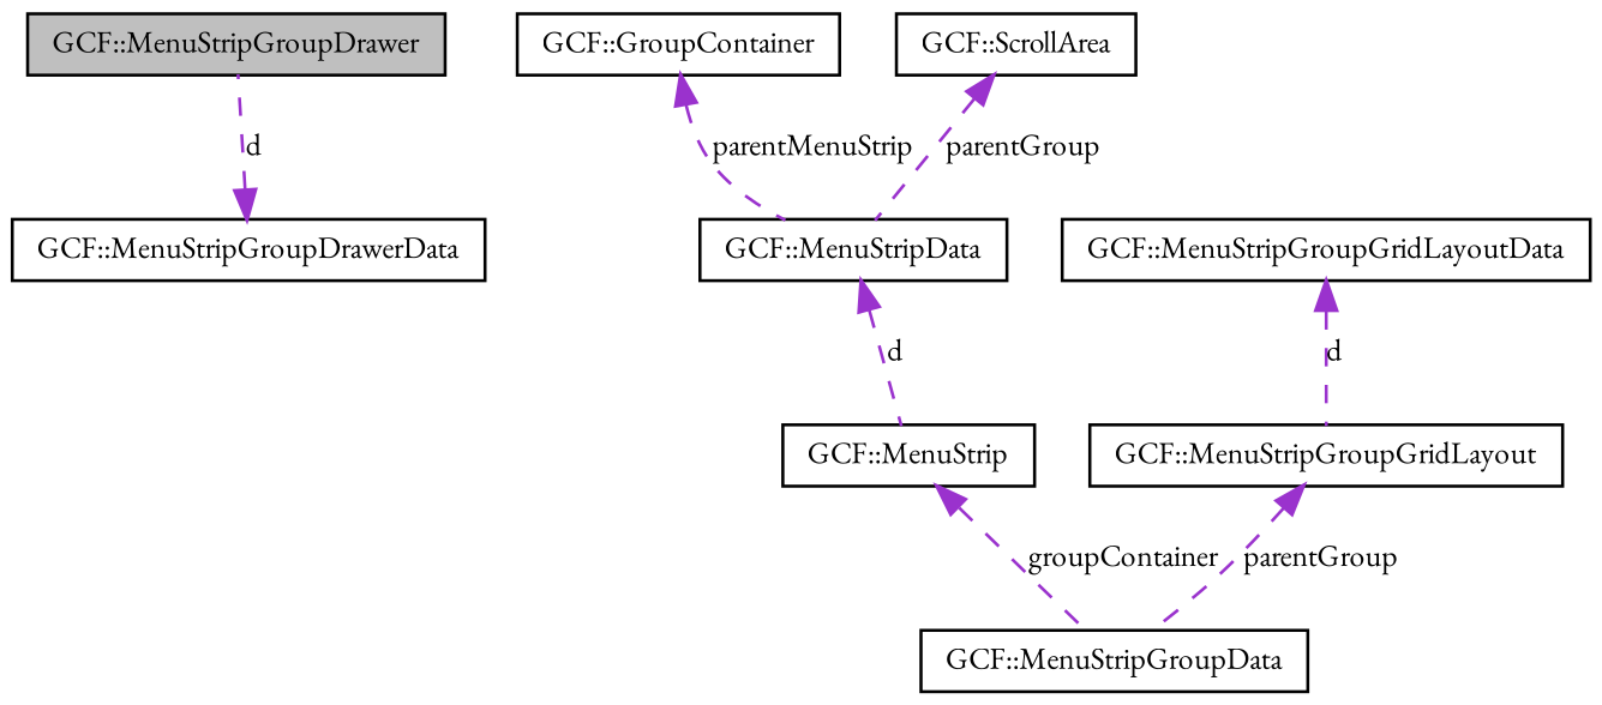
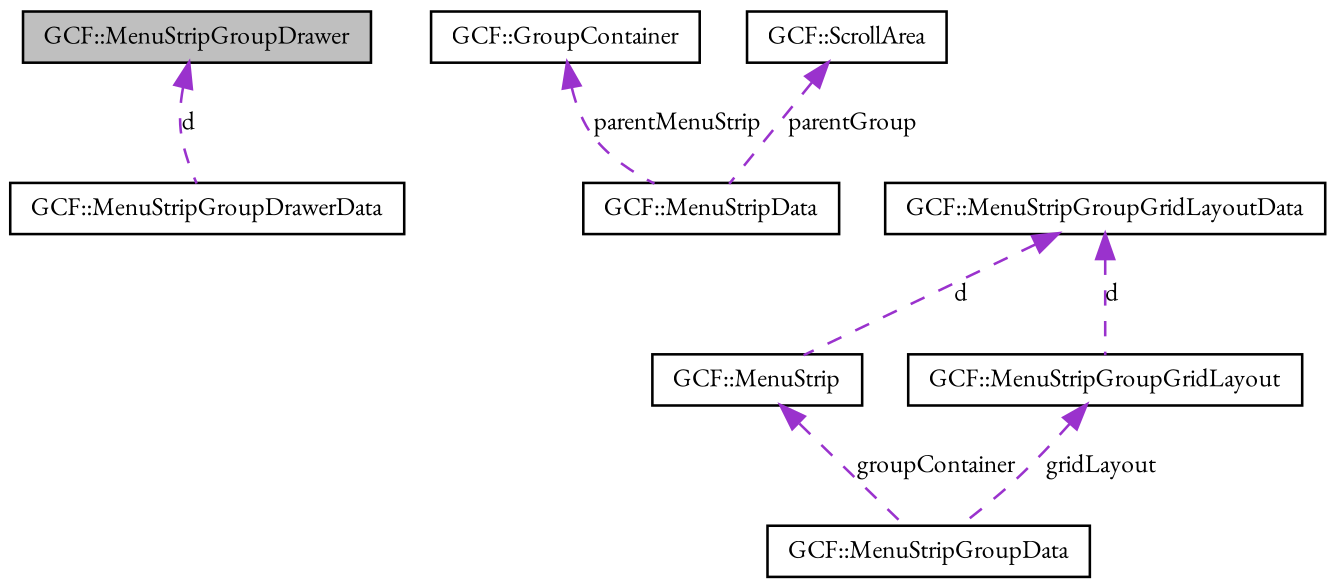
  digraph {
    fontname="EB Garamond"
    node [color=black fontname="EB Garamond" fontsize=10 shape=record]
    edge [color=darkorchid3 dir=back fontname="EB Garamond" fontsize=10 labelfontname=FreeSans labelfontsize=10 style=dashed]
    n1 [fillcolor=grey75 fontcolor=black height=0.2 label="GCF::MenuStripGroupDrawer" style=filled width=0.4]
    n2 [height=0.2 label="GCF::MenuStripGroupData" width=0.4]
    n3 [height=0.2 label="GCF::MenuStripGroupDrawerData" width=0.4]
    n4 [height=0.2 label="GCF::MenuStrip" width=0.4]
    n5 [height=0.2 label="GCF::MenuStripData" width=0.4]
    n6 [height=0.2 label="GCF::GroupContainer" width=0.4]
    n7 [height=0.2 label="GCF::ScrollArea" width=0.4]
    n8 [height=0.2 label="GCF::MenuStripGroupGridLayout" width=0.4]
    n9 [height=0.2 label="GCF::MenuStripGroupGridLayoutData" width=0.4]
-   n3 -> n1 [label=d]
+   n1 -> n3 [label=d]
    n4 -> n2 [label=groupContainer]
-   n5 -> n4 [label=d]
+   n9 -> n4 [label=d]
    n6 -> n5 [label=parentMenuStrip]
    n7 -> n5 [label=parentGroup]
-   n8 -> n2 [label=parentGroup]
+   n8 -> n2 [label=gridLayout]
    n9 -> n8 [label=d]
  }
